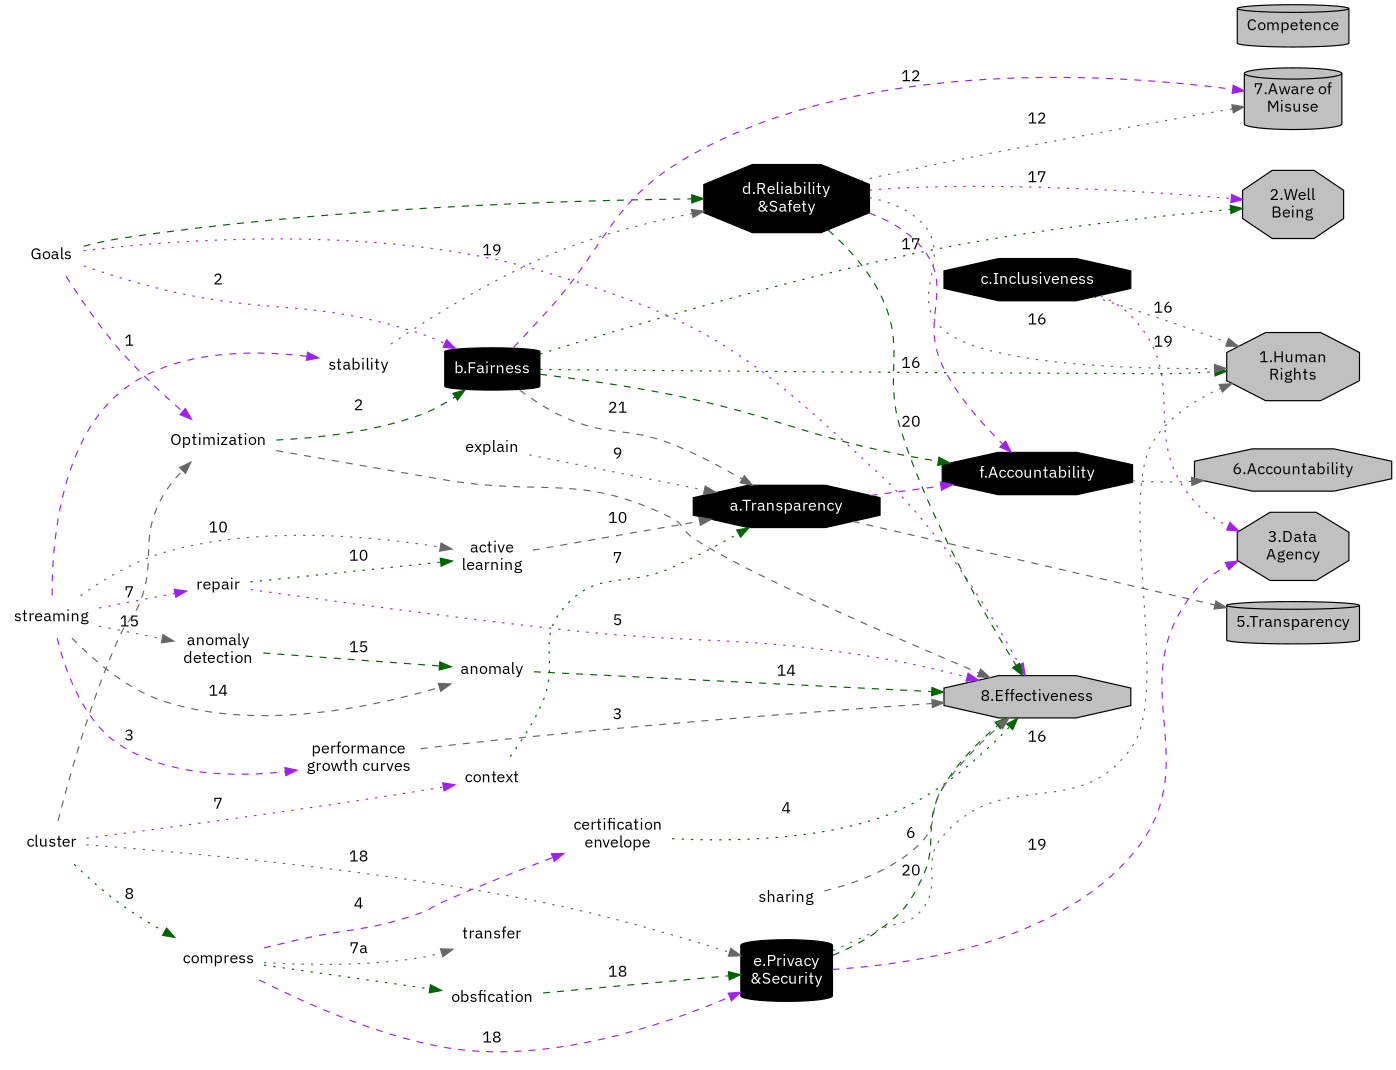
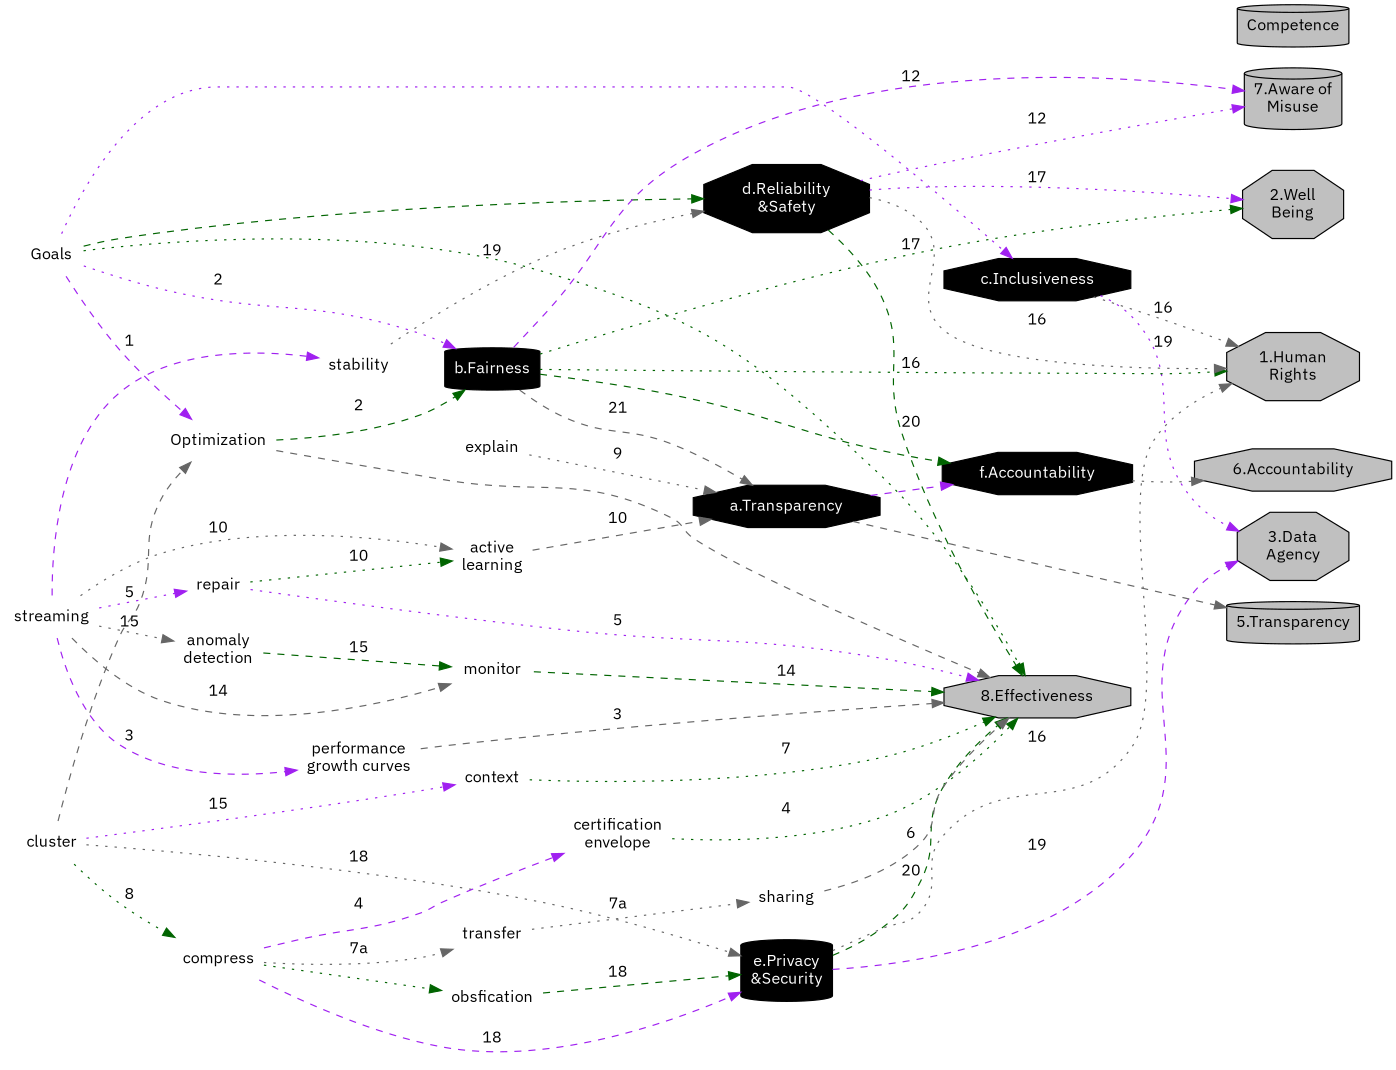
  digraph {
    fontname="IBM Plex Sans"
    rankdir=LR
    node [fontname="IBM Plex Sans" shape=none]
    edge [color=gray40 fontname="IBM Plex Sans" style=dotted]
    n1 [fillcolor=gray label="5.Transparency" shape=cylinder style=filled]
    n2 [fillcolor=gray label="6.Accountability" shape=octagon style=filled]
    n3 [fillcolor=gray label=Competence shape=cylinder style=filled]
    n4 [fillcolor=gray label="1.Human\nRights" shape=octagon style=filled]
    n5 [fillcolor=gray label="3.Data\nAgency" shape=octagon style=filled]
    n6 [fillcolor=gray label="7.Aware of\nMisuse" shape=cylinder style=filled]
    n7 [fillcolor=gray label="2.Well\nBeing" shape=octagon style=filled]
    n8 [label=Goals]
    cluster
    n10 [label=streaming]
    n11 [fillcolor=gray label="8.Effectiveness" shape=octagon style=filled]
    n12 [fillcolor=black fontcolor=white label="c.Inclusiveness" shape=octagon style=filled]
    n13 [label=Optimization]
    n14 [fillcolor=black fontcolor=white label="b.Fairness" shape=cylinder style=filled]
    n15 [fillcolor=black fontcolor=white label="d.Reliability\n&Safety" shape=octagon style=filled]
    n16 [fillcolor=black fontcolor=white label="e.Privacy\n&Security" shape=cylinder style=filled]
    n17 [label=compress]
    context
    n19 [label=stability]
    n20 [label="active\nlearning"]
    n21 [label="performance\ngrowth curves"]
    n22 [label=repair]
-   monitor [label=anomaly]
+   monitor
    n24 [label="anomaly\ndetection"]
    n25 [fillcolor=black fontcolor=white label="a.Transparency" shape=octagon style=filled]
    n26 [fillcolor=black fontcolor=white label="f.Accountability" shape=octagon style=filled]
    n27 [label="certification\nenvelope"]
    transfer
    n29 [label=obsfication]
    sharing
    explain
    subgraph sub_1 {
      rank=same
      n1
      n2
      n3
      n4
      n5
      n6
      n7
    }
    subgraph sub_2 {
      rank=same
      n8
      cluster
      n10
    }
-   n8 -> n11 [color=purple]
+   n8 -> n11 [color=darkgreen]
+   n8 -> n12 [color=purple]
    n8 -> n13 [color=purple label=1 style=dashed]
    n8 -> n14 [color=purple label=2]
    n8 -> n15 [color=darkgreen style=dashed]
    cluster -> n13 [style=dashed]
    cluster -> n16 [label=18]
    cluster -> n17 [color=darkgreen label=8]
-   cluster -> context [color=purple label=7]
+   cluster -> context [color=purple label=15]
    n10 -> n19 [color=purple style=dashed]
    n10 -> n20 [label=10]
    n10 -> n21 [color=purple label=3 style=dashed]
-   n10 -> n22 [color=purple label=7]
+   n10 -> n22 [color=purple label=5]
    n10 -> monitor [label=14 style=dashed]
    n10 -> n24 [label=15]
    n12 -> n4 [label=16]
    n12 -> n5 [color=purple label=19]
    n13 -> n11 [style=dashed]
    n13 -> n14 [color=darkgreen label=2 style=dashed]
    n14 -> n4 [color=darkgreen label=16]
    n14 -> n6 [color=purple label=12 style=dashed]
    n14 -> n7 [color=darkgreen label=17]
    n14 -> n25 [label=21 style=dashed]
    n14 -> n26 [color=darkgreen style=dashed]
    n15 -> n4 [label=16]
-   n15 -> n6 [label=12]
+   n15 -> n6 [color=purple label=12]
    n15 -> n7 [color=purple label=17]
    n15 -> n11 [color=darkgreen label=20 style=dashed]
-   n15 -> n26 [color=purple style=dashed]
    n16 -> n4 [label=16]
    n16 -> n5 [color=purple label=19 style=dashed]
    n16 -> n11 [color=darkgreen label=20 style=dashed]
    n17 -> n16 [color=purple label=18 style=dashed]
    n17 -> n27 [color=purple label=4 style=dashed]
    n17 -> transfer [label="7a"]
    n17 -> n29 [color=darkgreen]
-   context -> n25 [color=darkgreen label=7]
+   context -> n11 [color=darkgreen label=7]
    n19 -> n15 [label=19]
    n20 -> n25 [label=10 style=dashed]
    n21 -> n11 [label=3 style=dashed]
    n22 -> n11 [color=purple label=5]
    n22 -> n20 [color=darkgreen label=10]
    monitor -> n11 [color=darkgreen label=14 style=dashed]
    n24 -> monitor [color=darkgreen label=15 style=dashed]
    n25 -> n1 [style=dashed]
    n25 -> n26 [color=purple style=dashed]
    n26 -> n2
    n27 -> n11 [color=darkgreen label=4]
+   transfer -> sharing [label="7a"]
    n29 -> n16 [color=darkgreen label=18 style=dashed]
    sharing -> n11 [label=6 style=dashed]
    explain -> n25 [label=9]
  }
